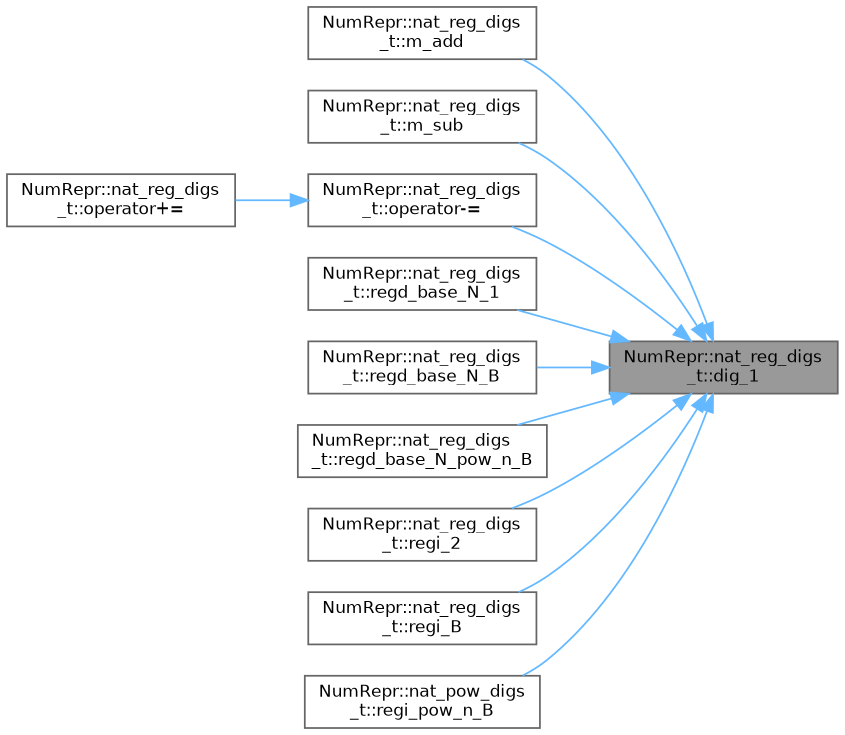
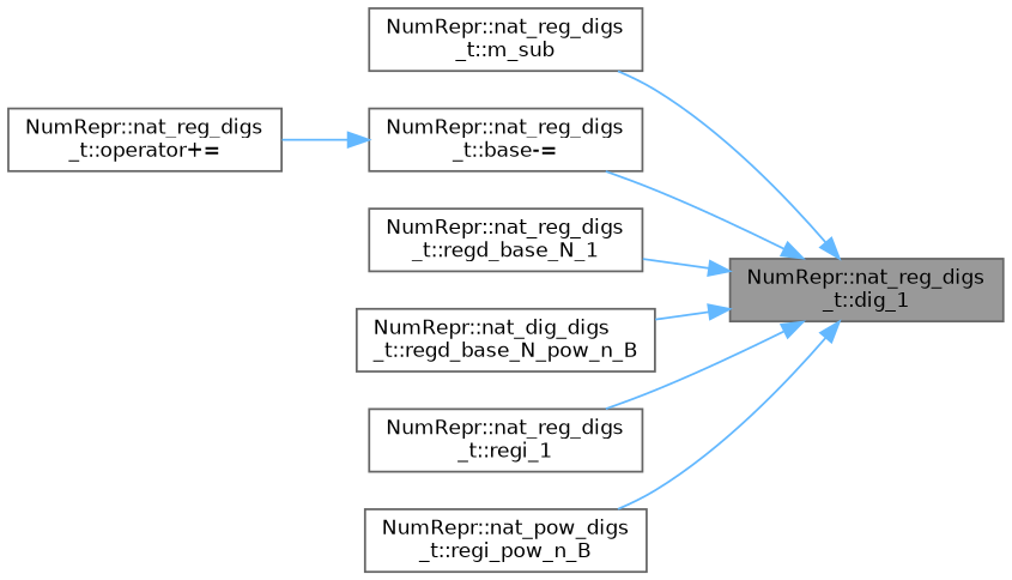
  digraph {
    rankdir=RL
    node [color=grey40 fillcolor=white fontname=Helvetica fontsize=10 shape=box style=filled]
    edge [color=steelblue1 dir=back fontname=Helvetica fontsize=10 labelfontname=Helvetica labelfontsize=10 style=solid]
    n1 [color=gray40 fillcolor=grey60 fontcolor=black height=0.2 label="NumRepr::nat_reg_digs\l_t::dig_1" width=0.4]
-   n2 [height=0.2 label="NumRepr::nat_reg_digs\l_t::m_add" width=0.4]
    n3 [height=0.2 label="NumRepr::nat_reg_digs\l_t::m_sub" width=0.4]
-   n4 [height=0.2 label="NumRepr::nat_reg_digs\l_t::operator-=" width=0.4]
+   n4 [height=0.2 label="NumRepr::nat_reg_digs\l_t::base-=" width=0.4]
    n5 [height=0.2 label="NumRepr::nat_reg_digs\l_t::regd_base_N_1" width=0.4]
-   n6 [height=0.2 label="NumRepr::nat_reg_digs\l_t::regd_base_N_B" width=0.4]
-   n7 [height=0.2 label="NumRepr::nat_reg_digs\l_t::regd_base_N_pow_n_B" width=0.4]
-   n8 [height=0.2 label="NumRepr::nat_reg_digs\l_t::regi_2" width=0.4]
-   n9 [height=0.2 label="NumRepr::nat_reg_digs\l_t::regi_B" width=0.4]
+   n7 [height=0.2 label="NumRepr::nat_dig_digs\l_t::regd_base_N_pow_n_B" width=0.4]
+   n8 [height=0.2 label="NumRepr::nat_reg_digs\l_t::regi_1" width=0.4]
    n10 [height=0.2 label="NumRepr::nat_pow_digs\l_t::regi_pow_n_B" width=0.4]
    n11 [height=0.2 label="NumRepr::nat_reg_digs\l_t::operator+=" width=0.4]
-   n1 -> n2
    n1 -> n3
    n1 -> n4
    n1 -> n5
-   n1 -> n6
    n1 -> n7
    n1 -> n8
-   n1 -> n9
    n1 -> n10
    n4 -> n11
  }
